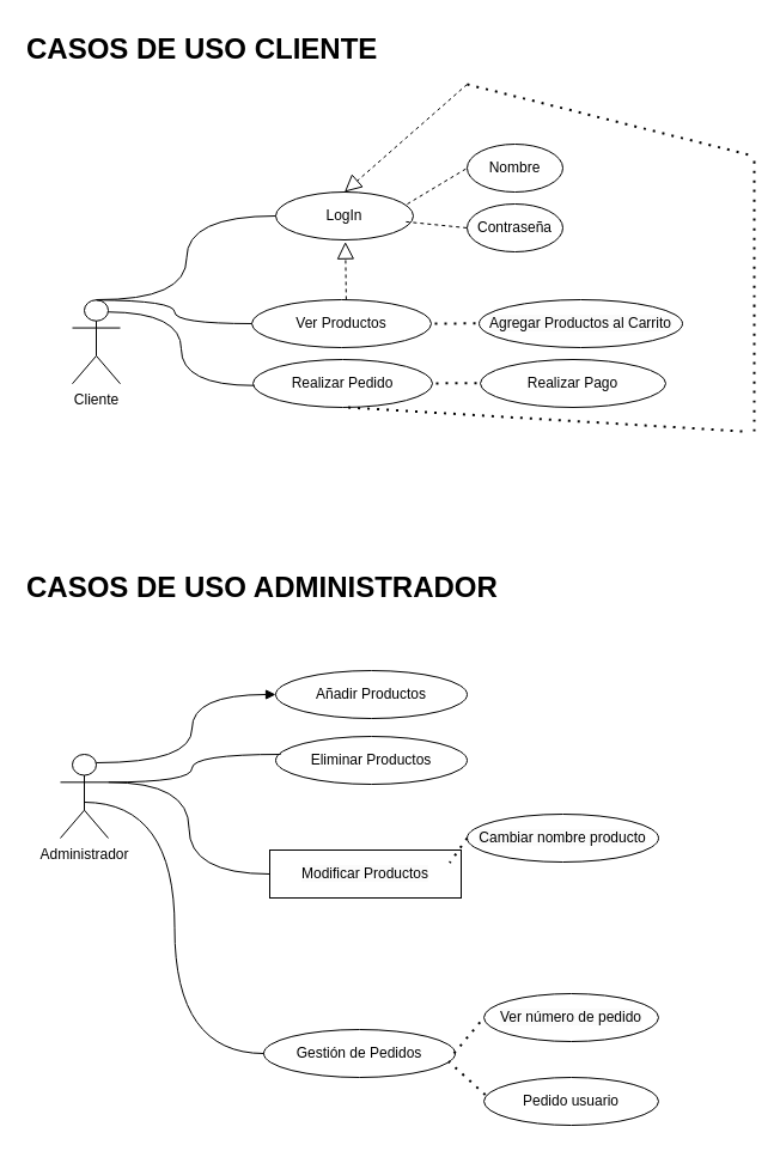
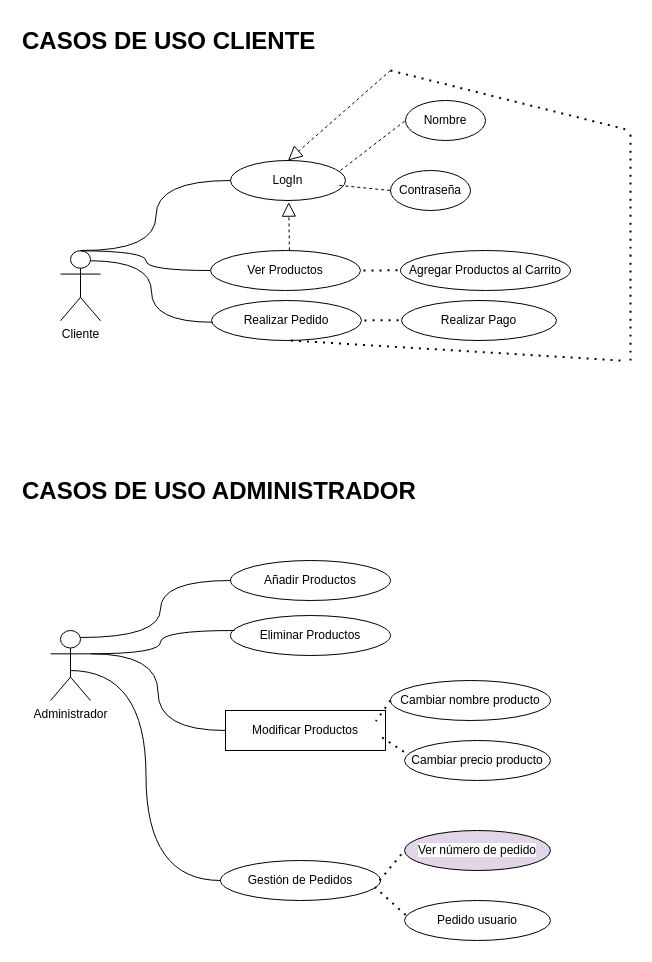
  <mxCell id="0" />
  <mxCell id="1" parent="0" />
  <mxCell id="2" value="Cliente" style="shape=umlActor;verticalLabelPosition=bottom;verticalAlign=top;html=1;outlineConnect=0;" parent="1" vertex="1"><mxGeometry x="60" y="250.24" width="40" height="70" as="geometry" /></mxCell>
  <mxCell id="3" value="&lt;span style=&quot;color: rgb(0, 0, 0); font-family: Helvetica; font-size: 12px; font-style: normal; font-variant-ligatures: normal; font-variant-caps: normal; font-weight: 400; letter-spacing: normal; orphans: 2; text-align: center; text-indent: 0px; text-transform: none; widows: 2; word-spacing: 0px; -webkit-text-stroke-width: 0px; white-space: normal; background-color: rgb(251, 251, 251); text-decoration-thickness: initial; text-decoration-style: initial; text-decoration-color: initial; display: inline !important; float: none;&quot;&gt;Agregar Productos al Carrito&lt;/span&gt;" style="ellipse;whiteSpace=wrap;html=1;" parent="1" vertex="1"><mxGeometry x="400" y="250" width="170" height="40" as="geometry" /></mxCell>
  <mxCell id="4" value="Realizar Pedido" style="ellipse;whiteSpace=wrap;html=1;" parent="1" vertex="1"><mxGeometry x="211" y="300" width="150" height="40" as="geometry" /></mxCell>
  <mxCell id="5" value="Ver Productos" style="ellipse;whiteSpace=wrap;html=1;" parent="1" vertex="1"><mxGeometry x="210" y="250" width="150" height="40" as="geometry" /></mxCell>
  <mxCell id="6" value="Realizar Pago" style="ellipse;whiteSpace=wrap;html=1;" parent="1" vertex="1"><mxGeometry x="401" y="300" width="155" height="40" as="geometry" /></mxCell>
  <mxCell id="7" value="&lt;h1 style=&quot;margin-top: 0px;&quot;&gt;CASOS DE USO ADMINISTRADOR&lt;/h1&gt;" style="text;html=1;whiteSpace=wrap;overflow=hidden;rounded=0;" parent="1" vertex="1"><mxGeometry x="20" y="470" width="410" height="40" as="geometry" /></mxCell>
  <mxCell id="8" value="&lt;h1 style=&quot;margin-top: 0px;&quot;&gt;CASOS DE USO CLIENTE&lt;/h1&gt;" style="text;html=1;whiteSpace=wrap;overflow=hidden;rounded=0;" parent="1" vertex="1"><mxGeometry x="20" y="20" width="430" height="40" as="geometry" /></mxCell>
  <mxCell id="9" value="Administrador" style="shape=umlActor;verticalLabelPosition=bottom;verticalAlign=top;html=1;outlineConnect=0;" parent="1" vertex="1"><mxGeometry x="50" y="630" width="40" height="70" as="geometry" /></mxCell>
  <mxCell id="10" value="&lt;span style=&quot;color: rgb(0, 0, 0); font-family: Helvetica; font-size: 12px; font-style: normal; font-variant-ligatures: normal; font-variant-caps: normal; font-weight: 400; letter-spacing: normal; orphans: 2; text-align: center; text-indent: 0px; text-transform: none; widows: 2; word-spacing: 0px; -webkit-text-stroke-width: 0px; white-space: normal; background-color: rgb(251, 251, 251); text-decoration-thickness: initial; text-decoration-style: initial; text-decoration-color: initial; float: none; display: inline !important;&quot;&gt;Modificar Productos&lt;/span&gt;" style="whiteSpace=wrap;html=1;rounded=0;" parent="1" vertex="1"><mxGeometry x="225" y="710" width="160" height="40" as="geometry" /></mxCell>
  <mxCell id="11" value="Añadir Productos" style="ellipse;whiteSpace=wrap;html=1;" parent="1" vertex="1"><mxGeometry x="230" y="560" width="160" height="40" as="geometry" /></mxCell>
  <mxCell id="12" value="Eliminar Productos" style="ellipse;whiteSpace=wrap;html=1;" parent="1" vertex="1"><mxGeometry x="230" y="615" width="160" height="40" as="geometry" /></mxCell>
  <mxCell id="13" value="Gestión de Pedidos" style="ellipse;whiteSpace=wrap;html=1;" parent="1" vertex="1"><mxGeometry x="220" y="860" width="160" height="40" as="geometry" /></mxCell>
  <mxCell id="14" value="" style="endArrow=none;dashed=1;html=1;dashPattern=1 3;strokeWidth=2;rounded=0;exitX=1;exitY=0.5;exitDx=0;exitDy=0;" edge="1" parent="1"><mxGeometry width="50" height="50" relative="1" as="geometry"><mxPoint x="363" y="270" as="sourcePoint" /><mxPoint x="403" y="269.76" as="targetPoint" /></mxGeometry></mxCell>
  <mxCell id="15" value="" style="endArrow=none;dashed=1;html=1;dashPattern=1 3;strokeWidth=2;rounded=0;exitX=1;exitY=0.5;exitDx=0;exitDy=0;" edge="1" parent="1"><mxGeometry width="50" height="50" relative="1" as="geometry"><mxPoint x="364" y="319.9" as="sourcePoint" /><mxPoint x="404" y="319.66" as="targetPoint" /></mxGeometry></mxCell>
- <mxCell id="16" value="" style="endArrow=block;html=1;rounded=0;edgeStyle=orthogonalEdgeStyle;curved=1;entryX=0;entryY=0.5;entryDx=0;entryDy=0;exitX=0.75;exitY=0.1;exitDx=0;exitDy=0;exitPerimeter=0;" edge="1" parent="1" source="9" target="11"><mxGeometry width="50" height="50" relative="1" as="geometry"><mxPoint x="80" y="630" as="sourcePoint" /><mxPoint x="130" y="580" as="targetPoint" /></mxGeometry></mxCell>
+ <mxCell id="16" value="" style="endArrow=none;html=1;rounded=0;edgeStyle=orthogonalEdgeStyle;curved=1;entryX=0;entryY=0.5;entryDx=0;entryDy=0;exitX=0.75;exitY=0.1;exitDx=0;exitDy=0;exitPerimeter=0;" edge="1" parent="1" source="9" target="11"><mxGeometry width="50" height="50" relative="1" as="geometry"><mxPoint x="80" y="630" as="sourcePoint" /><mxPoint x="130" y="580" as="targetPoint" /></mxGeometry></mxCell>
  <mxCell id="17" value="" style="endArrow=none;html=1;rounded=0;edgeStyle=orthogonalEdgeStyle;curved=1;exitX=1;exitY=0.333;exitDx=0;exitDy=0;exitPerimeter=0;entryX=0.026;entryY=0.375;entryDx=0;entryDy=0;entryPerimeter=0;" edge="1" parent="1" source="9" target="12"><mxGeometry width="50" height="50" relative="1" as="geometry"><mxPoint x="100" y="690" as="sourcePoint" /><mxPoint x="150" y="640" as="targetPoint" /></mxGeometry></mxCell>
  <mxCell id="18" value="" style="endArrow=none;html=1;rounded=0;edgeStyle=orthogonalEdgeStyle;curved=1;exitX=1;exitY=0.333;exitDx=0;exitDy=0;exitPerimeter=0;entryX=0;entryY=0.5;entryDx=0;entryDy=0;" edge="1" parent="1" source="9" target="10"><mxGeometry width="50" height="50" relative="1" as="geometry"><mxPoint x="140" y="720" as="sourcePoint" /><mxPoint x="190" y="670" as="targetPoint" /></mxGeometry></mxCell>
  <mxCell id="19" value="" style="endArrow=none;html=1;rounded=0;edgeStyle=orthogonalEdgeStyle;curved=1;exitX=1;exitY=1;exitDx=0;exitDy=0;exitPerimeter=0;entryX=0;entryY=0.5;entryDx=0;entryDy=0;" edge="1" parent="1" target="13"><mxGeometry width="50" height="50" relative="1" as="geometry"><mxPoint x="70" y="670" as="sourcePoint" /><mxPoint x="210" y="710" as="targetPoint" /></mxGeometry></mxCell>
+ <mxCell id="20" value="&lt;span style=&quot;color: rgb(0, 0, 0); font-family: Helvetica; font-size: 12px; font-style: normal; font-variant-ligatures: normal; font-variant-caps: normal; font-weight: 400; letter-spacing: normal; orphans: 2; text-align: center; text-indent: 0px; text-transform: none; widows: 2; word-spacing: 0px; -webkit-text-stroke-width: 0px; white-space: normal; background-color: rgb(251, 251, 251); text-decoration-thickness: initial; text-decoration-style: initial; text-decoration-color: initial; float: none; display: inline !important;&quot;&gt;Cambiar precio producto&lt;/span&gt;" style="ellipse;whiteSpace=wrap;html=1;" vertex="1" parent="1"><mxGeometry x="404" y="740" width="146" height="40" as="geometry" /></mxCell>
+ <mxCell id="21" value="" style="endArrow=none;dashed=1;html=1;dashPattern=1 3;strokeWidth=2;rounded=0;entryX=0.014;entryY=0.325;entryDx=0;entryDy=0;entryPerimeter=0;exitX=0.979;exitY=0.675;exitDx=0;exitDy=0;exitPerimeter=0;" edge="1" parent="1" source="10" target="20"><mxGeometry width="50" height="50" relative="1" as="geometry"><mxPoint x="370" y="720" as="sourcePoint" /><mxPoint x="420" y="670" as="targetPoint" /></mxGeometry></mxCell>
  <mxCell id="22" value="&lt;span style=&quot;color: rgb(0, 0, 0); font-family: Helvetica; font-size: 12px; font-style: normal; font-variant-ligatures: normal; font-variant-caps: normal; font-weight: 400; letter-spacing: normal; orphans: 2; text-align: center; text-indent: 0px; text-transform: none; widows: 2; word-spacing: 0px; -webkit-text-stroke-width: 0px; white-space: normal; background-color: rgb(251, 251, 251); text-decoration-thickness: initial; text-decoration-style: initial; text-decoration-color: initial; float: none; display: inline !important;&quot;&gt;Cambiar nombre producto&lt;/span&gt;" style="ellipse;whiteSpace=wrap;html=1;" vertex="1" parent="1"><mxGeometry x="390" y="680" width="160" height="40" as="geometry" /></mxCell>
  <mxCell id="23" value="" style="endArrow=none;dashed=1;html=1;dashPattern=1 3;strokeWidth=2;rounded=0;exitX=0;exitY=0.5;exitDx=0;exitDy=0;entryX=0.94;entryY=0.267;entryDx=0;entryDy=0;entryPerimeter=0;" edge="1" parent="1" source="22" target="10"><mxGeometry width="50" height="50" relative="1" as="geometry"><mxPoint x="385" y="700" as="sourcePoint" /><mxPoint x="373" y="723" as="targetPoint" /></mxGeometry></mxCell>
  <mxCell id="24" value="" style="endArrow=none;dashed=1;html=1;dashPattern=1 3;strokeWidth=2;rounded=0;entryX=0;entryY=0.5;entryDx=0;entryDy=0;" edge="1" parent="1" target="25"><mxGeometry width="50" height="50" relative="1" as="geometry"><mxPoint x="379" y="880" as="sourcePoint" /><mxPoint x="430" y="850" as="targetPoint" /></mxGeometry></mxCell>
- <mxCell id="25" value="&lt;span style=&quot;color: rgb(0, 0, 0); font-family: Helvetica; font-size: 12px; font-style: normal; font-variant-ligatures: normal; font-variant-caps: normal; font-weight: 400; letter-spacing: normal; orphans: 2; text-align: center; text-indent: 0px; text-transform: none; widows: 2; word-spacing: 0px; -webkit-text-stroke-width: 0px; white-space: normal; background-color: rgb(251, 251, 251); text-decoration-thickness: initial; text-decoration-style: initial; text-decoration-color: initial; float: none; display: inline !important;&quot;&gt;Ver número de pedido&lt;/span&gt;" style="ellipse;whiteSpace=wrap;html=1;" vertex="1" parent="1"><mxGeometry x="404" y="830" width="146" height="40" as="geometry" /></mxCell>
+ <mxCell id="25" value="&lt;span style=&quot;color: rgb(0, 0, 0); font-family: Helvetica; font-size: 12px; font-style: normal; font-variant-ligatures: normal; font-variant-caps: normal; font-weight: 400; letter-spacing: normal; orphans: 2; text-align: center; text-indent: 0px; text-transform: none; widows: 2; word-spacing: 0px; -webkit-text-stroke-width: 0px; white-space: normal; background-color: rgb(251, 251, 251); text-decoration-thickness: initial; text-decoration-style: initial; text-decoration-color: initial; float: none; display: inline !important;&quot;&gt;Ver número de pedido&lt;/span&gt;" style="ellipse;whiteSpace=wrap;html=1;fillColor=#e1d5e7;" vertex="1" parent="1"><mxGeometry x="404" y="830" width="146" height="40" as="geometry" /></mxCell>
  <mxCell id="26" value="" style="endArrow=none;html=1;rounded=0;edgeStyle=orthogonalEdgeStyle;curved=1;entryX=0;entryY=0.5;entryDx=0;entryDy=0;" edge="1" parent="1" target="5"><mxGeometry width="50" height="50" relative="1" as="geometry"><mxPoint x="80" y="250.24" as="sourcePoint" /><mxPoint x="130" y="200.24" as="targetPoint" /></mxGeometry></mxCell>
  <mxCell id="27" value="" style="endArrow=none;html=1;rounded=0;edgeStyle=orthogonalEdgeStyle;curved=1;entryX=0.005;entryY=0.543;entryDx=0;entryDy=0;entryPerimeter=0;" edge="1" parent="1" target="4"><mxGeometry width="50" height="50" relative="1" as="geometry"><mxPoint x="90" y="260.24" as="sourcePoint" /><mxPoint x="210" y="200" as="targetPoint" /></mxGeometry></mxCell>
  <mxCell id="28" value="" style="endArrow=none;html=1;rounded=0;edgeStyle=orthogonalEdgeStyle;curved=1;entryX=0;entryY=0.5;entryDx=0;entryDy=0;" edge="1" parent="1" target="29"><mxGeometry width="50" height="50" relative="1" as="geometry"><mxPoint x="80" y="250" as="sourcePoint" /><mxPoint x="160" y="140" as="targetPoint" /></mxGeometry></mxCell>
  <mxCell id="29" value="LogIn" style="ellipse;whiteSpace=wrap;html=1;" vertex="1" parent="1"><mxGeometry x="230" y="160" width="115" height="40" as="geometry" /></mxCell>
  <mxCell id="30" value="" style="endArrow=none;dashed=1;html=1;rounded=0;entryX=0;entryY=0.5;entryDx=0;entryDy=0;" edge="1" parent="1" target="31"><mxGeometry width="50" height="50" relative="1" as="geometry"><mxPoint x="340" y="170" as="sourcePoint" /><mxPoint x="400" y="130" as="targetPoint" /></mxGeometry></mxCell>
- <mxCell id="31" value="Nombre" style="ellipse;whiteSpace=wrap;html=1;" vertex="1" parent="1"><mxGeometry x="390" y="120" width="80" height="40" as="geometry" /></mxCell>
+ <mxCell id="31" value="Nombre" style="ellipse;whiteSpace=wrap;html=1;" vertex="1" parent="1"><mxGeometry x="405" y="100" width="80" height="40" as="geometry" /></mxCell>
  <mxCell id="32" value="" style="endArrow=none;dashed=1;html=1;rounded=0;exitX=0.947;exitY=0.622;exitDx=0;exitDy=0;exitPerimeter=0;entryX=0;entryY=0.5;entryDx=0;entryDy=0;" edge="1" parent="1" source="29" target="33"><mxGeometry width="50" height="50" relative="1" as="geometry"><mxPoint x="345" y="190" as="sourcePoint" /><mxPoint x="390" y="200" as="targetPoint" /></mxGeometry></mxCell>
  <mxCell id="33" value="Contraseña" style="ellipse;whiteSpace=wrap;html=1;" vertex="1" parent="1"><mxGeometry x="390" y="170" width="80" height="40" as="geometry" /></mxCell>
  <mxCell id="34" value="" style="endArrow=none;dashed=1;html=1;dashPattern=1 3;strokeWidth=2;rounded=0;edgeStyle=orthogonalEdgeStyle;curved=1;" edge="1" parent="1"><mxGeometry width="50" height="50" relative="1" as="geometry"><mxPoint x="630" y="360" as="sourcePoint" /><mxPoint x="630" y="130" as="targetPoint" /></mxGeometry></mxCell>
  <mxCell id="35" value="" style="endArrow=none;dashed=1;html=1;dashPattern=1 3;strokeWidth=2;rounded=0;" edge="1" parent="1"><mxGeometry width="50" height="50" relative="1" as="geometry"><mxPoint x="390" y="70" as="sourcePoint" /><mxPoint x="630" y="130" as="targetPoint" /></mxGeometry></mxCell>
  <mxCell id="36" value="" style="endArrow=none;dashed=1;html=1;dashPattern=1 3;strokeWidth=2;rounded=0;" edge="1" parent="1"><mxGeometry width="50" height="50" relative="1" as="geometry"><mxPoint x="620" y="360" as="sourcePoint" /><mxPoint x="290" y="340" as="targetPoint" /></mxGeometry></mxCell>
  <mxCell id="37" value="Pedido usuario" style="ellipse;whiteSpace=wrap;html=1;" vertex="1" parent="1"><mxGeometry x="404" y="900" width="146" height="40" as="geometry" /></mxCell>
  <mxCell id="38" value="" style="endArrow=none;dashed=1;html=1;dashPattern=1 3;strokeWidth=2;rounded=0;entryX=0.965;entryY=0.665;entryDx=0;entryDy=0;exitX=0.008;exitY=0.365;exitDx=0;exitDy=0;exitPerimeter=0;entryPerimeter=0;" edge="1" parent="1" source="37" target="13"><mxGeometry width="50" height="50" relative="1" as="geometry"><mxPoint x="400" y="910" as="sourcePoint" /><mxPoint x="380" y="890" as="targetPoint" /></mxGeometry></mxCell>
  <mxCell id="39" value="" style="endArrow=block;dashed=1;endFill=0;endSize=12;html=1;rounded=0;entryX=0.506;entryY=1.041;entryDx=0;entryDy=0;entryPerimeter=0;exitX=0.526;exitY=-0.002;exitDx=0;exitDy=0;exitPerimeter=0;" edge="1" parent="1" source="5" target="29"><mxGeometry width="160" relative="1" as="geometry"><mxPoint x="290" y="230" as="sourcePoint" /><mxPoint x="330" y="230" as="targetPoint" /></mxGeometry></mxCell>
  <mxCell id="40" value="" style="endArrow=block;dashed=1;endFill=0;endSize=12;html=1;rounded=0;entryX=0.5;entryY=0;entryDx=0;entryDy=0;" edge="1" parent="1" target="29"><mxGeometry width="160" relative="1" as="geometry"><mxPoint x="390" y="70" as="sourcePoint" /><mxPoint x="320" y="118" as="targetPoint" /></mxGeometry></mxCell>
